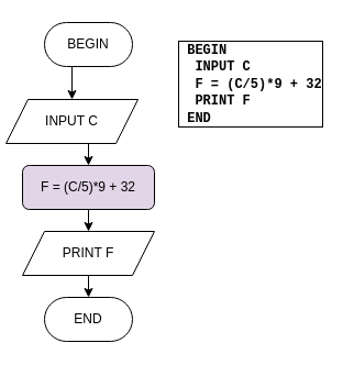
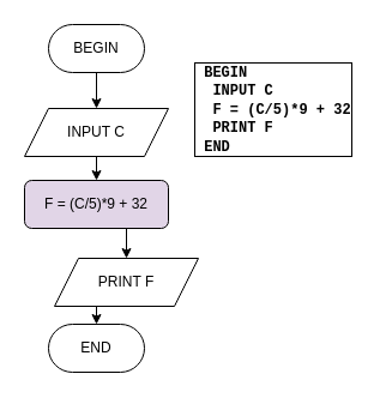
  <mxCell id="0" />
  <mxCell id="1" parent="0" />
  <mxCell id="2" style="edgeStyle=orthogonalEdgeStyle;rounded=0;orthogonalLoop=1;jettySize=auto;html=1;exitX=0.5;exitY=1;exitDx=0;exitDy=0;entryX=0.5;entryY=0;entryDx=0;entryDy=0;" edge="1" parent="1" source="3" target="5"><mxGeometry relative="1" as="geometry" /></mxCell>
  <mxCell id="3" value="BEGIN" style="rounded=1;whiteSpace=wrap;html=1;arcSize=50;" vertex="1" parent="1"><mxGeometry x="40" y="20" width="80" height="40" as="geometry" /></mxCell>
  <mxCell id="4" style="edgeStyle=orthogonalEdgeStyle;rounded=0;orthogonalLoop=1;jettySize=auto;html=1;exitX=0.5;exitY=1;exitDx=0;exitDy=0;entryX=0.5;entryY=0;entryDx=0;entryDy=0;" edge="1" parent="1" source="5" target="9"><mxGeometry relative="1" as="geometry" /></mxCell>
- <mxCell id="5" value="INPUT C" style="shape=parallelogram;perimeter=parallelogramPerimeter;whiteSpace=wrap;html=1;fixedSize=1;" vertex="1" parent="1"><mxGeometry x="5" y="90" width="120" height="40" as="geometry" /></mxCell>
+ <mxCell id="5" value="INPUT C" style="shape=parallelogram;perimeter=parallelogramPerimeter;whiteSpace=wrap;html=1;fixedSize=1;" vertex="1" parent="1"><mxGeometry x="20" y="90" width="120" height="40" as="geometry" /></mxCell>
  <mxCell id="6" style="edgeStyle=orthogonalEdgeStyle;rounded=0;orthogonalLoop=1;jettySize=auto;html=1;exitX=0.5;exitY=1;exitDx=0;exitDy=0;entryX=0.5;entryY=0;entryDx=0;entryDy=0;" edge="1" parent="1" source="7" target="10"><mxGeometry relative="1" as="geometry" /></mxCell>
- <mxCell id="7" value="PRINT F" style="shape=parallelogram;perimeter=parallelogramPerimeter;whiteSpace=wrap;html=1;fixedSize=1;" vertex="1" parent="1"><mxGeometry x="20" y="210" width="120" height="40" as="geometry" /></mxCell>
+ <mxCell id="7" value="PRINT F" style="shape=parallelogram;perimeter=parallelogramPerimeter;whiteSpace=wrap;html=1;fixedSize=1;" vertex="1" parent="1"><mxGeometry x="45" y="215" width="120" height="40" as="geometry" /></mxCell>
  <mxCell id="8" style="edgeStyle=orthogonalEdgeStyle;rounded=0;orthogonalLoop=1;jettySize=auto;html=1;exitX=0.5;exitY=1;exitDx=0;exitDy=0;entryX=0.5;entryY=0;entryDx=0;entryDy=0;" edge="1" parent="1" source="9" target="7"><mxGeometry relative="1" as="geometry" /></mxCell>
  <mxCell id="9" value="F = (C/5)*9 + 32" style="rounded=1;whiteSpace=wrap;html=1;fillColor=#e1d5e7;" vertex="1" parent="1"><mxGeometry x="20" y="150" width="120" height="40" as="geometry" /></mxCell>
  <mxCell id="10" value="END" style="rounded=1;whiteSpace=wrap;html=1;arcSize=50;" vertex="1" parent="1"><mxGeometry x="40" y="270" width="80" height="40" as="geometry" /></mxCell>
- <mxCell id="11" value="&lt;font face=&quot;Courier New&quot;&gt;&amp;nbsp;BEGIN&lt;br&gt;&amp;nbsp; INPUT C&lt;br&gt;&amp;nbsp; F = (C/5)*9 + 32&lt;br&gt;&amp;nbsp; PRINT F&lt;br&gt;&amp;nbsp;END&lt;/font&gt;" style="text;html=1;strokeColor=none;fillColor=none;align=left;verticalAlign=top;whiteSpace=wrap;rounded=0;fontStyle=1;labelBorderColor=#000000;" vertex="1" parent="1"><mxGeometry x="160" y="30" width="140" height="90" as="geometry" /></mxCell>
+ <mxCell id="11" value="&lt;font face=&quot;Courier New&quot;&gt;&amp;nbsp;BEGIN&lt;br&gt;&amp;nbsp; INPUT C&lt;br&gt;&amp;nbsp; F = (C/5)*9 + 32&lt;br&gt;&amp;nbsp; PRINT F&lt;br&gt;&amp;nbsp;END&lt;/font&gt;" style="text;html=1;strokeColor=none;fillColor=none;align=left;verticalAlign=top;whiteSpace=wrap;rounded=0;fontStyle=1;labelBorderColor=#000000;" vertex="1" parent="1"><mxGeometry x="160" y="45" width="140" height="90" as="geometry" /></mxCell>
